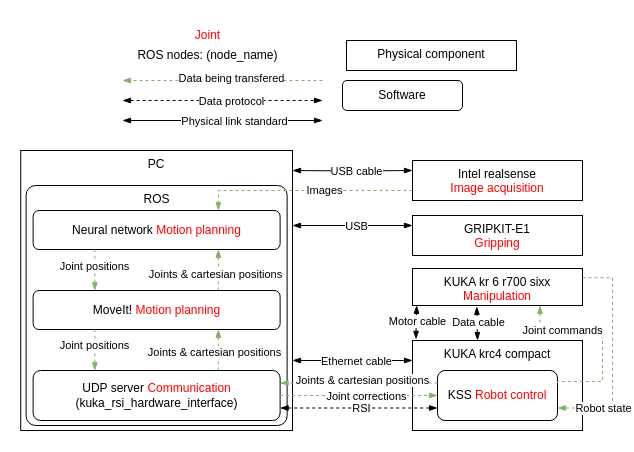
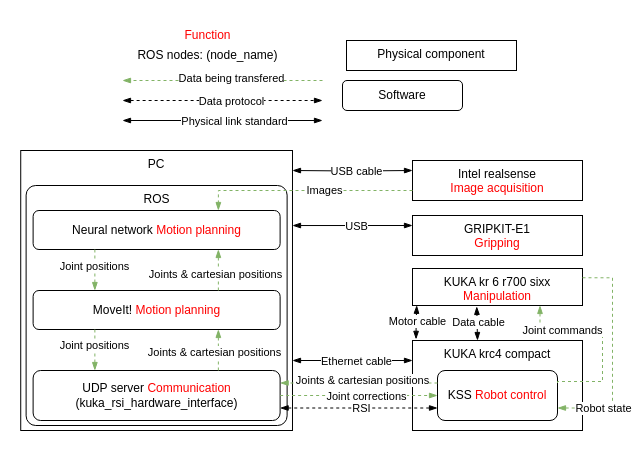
  <mxCell id="0" />
  <mxCell id="1" parent="0" />
  <mxCell id="2" value="KUKA kr 6 r700 sixx&lt;br&gt;&lt;font color=&quot;#ff0000&quot;&gt;Manipulation&lt;/font&gt;" style="rounded=0;whiteSpace=wrap;html=1;verticalAlign=top;" vertex="1" parent="1"><mxGeometry x="412" y="268" width="170" height="37" as="geometry" /></mxCell>
  <mxCell id="3" value="" style="group" vertex="1" connectable="0" parent="1"><mxGeometry x="72" y="150" width="220" height="280" as="geometry" /></mxCell>
  <mxCell id="4" value="PC" style="rounded=0;whiteSpace=wrap;html=1;verticalAlign=top;" parent="3" vertex="1"><mxGeometry x="-51.765" width="271.765" height="280" as="geometry" /></mxCell>
  <mxCell id="5" value="ROS" style="rounded=1;whiteSpace=wrap;html=1;verticalAlign=top;arcSize=4;" vertex="1" parent="3"><mxGeometry x="-46.38" y="35" width="261" height="240" as="geometry" /></mxCell>
  <mxCell id="6" value="Neural network&amp;nbsp;&lt;font color=&quot;#ff0000&quot;&gt;Motion planning&lt;/font&gt;" style="rounded=1;whiteSpace=wrap;html=1;" vertex="1" parent="3"><mxGeometry x="-39.382" y="60" width="247" height="39" as="geometry" /></mxCell>
  <mxCell id="7" value="UDP server &lt;font color=&quot;#ff0000&quot;&gt;Communication&lt;/font&gt;&lt;br&gt;(kuka_rsi_hardware_interface)" style="rounded=1;whiteSpace=wrap;html=1;" vertex="1" parent="3"><mxGeometry x="-39.382" y="220" width="247" height="50" as="geometry" /></mxCell>
  <mxCell id="8" style="edgeStyle=orthogonalEdgeStyle;rounded=0;orthogonalLoop=1;jettySize=auto;html=1;exitX=0.25;exitY=1;exitDx=0;exitDy=0;dashed=1;endArrow=blockThin;endFill=1;startArrow=none;startFill=0;fillColor=#d5e8d4;strokeColor=#82b366;entryX=0.25;entryY=0;entryDx=0;entryDy=0;" edge="1" parent="3" source="6" target="12"><mxGeometry relative="1" as="geometry"><mxPoint x="271.765" y="-60" as="sourcePoint" /><mxPoint x="-110" y="130" as="targetPoint" /></mxGeometry></mxCell>
  <mxCell id="9" value="Joint positions" style="edgeLabel;html=1;align=center;verticalAlign=middle;resizable=0;points=[];" vertex="1" connectable="0" parent="8"><mxGeometry x="0.114" y="1" relative="1" as="geometry"><mxPoint x="-2" y="-7" as="offset" /></mxGeometry></mxCell>
  <mxCell id="10" style="edgeStyle=orthogonalEdgeStyle;rounded=0;orthogonalLoop=1;jettySize=auto;html=1;exitX=0.75;exitY=0;exitDx=0;exitDy=0;dashed=1;endArrow=blockThin;endFill=1;startArrow=none;startFill=0;fillColor=#d5e8d4;strokeColor=#82b366;entryX=0.75;entryY=1;entryDx=0;entryDy=0;" edge="1" parent="3" source="7" target="12"><mxGeometry relative="1" as="geometry"><mxPoint x="270" y="-50" as="sourcePoint" /><mxPoint x="270" y="190" as="targetPoint" /><Array as="points" /></mxGeometry></mxCell>
  <mxCell id="11" value="Joints &amp;amp; cartesian positions" style="edgeLabel;html=1;align=center;verticalAlign=middle;resizable=0;points=[];" vertex="1" connectable="0" parent="10"><mxGeometry x="0.114" y="1" relative="1" as="geometry"><mxPoint x="-3" y="4" as="offset" /></mxGeometry></mxCell>
  <mxCell id="12" value="MoveIt! &lt;font color=&quot;#ff0000&quot;&gt;Motion planning&lt;/font&gt;" style="rounded=1;whiteSpace=wrap;html=1;" vertex="1" parent="3"><mxGeometry x="-39.382" y="140" width="247" height="39" as="geometry" /></mxCell>
  <mxCell id="13" style="edgeStyle=orthogonalEdgeStyle;rounded=0;orthogonalLoop=1;jettySize=auto;html=1;exitX=0.75;exitY=0;exitDx=0;exitDy=0;dashed=1;endArrow=blockThin;endFill=1;startArrow=none;startFill=0;fillColor=#d5e8d4;strokeColor=#82b366;entryX=0.75;entryY=1;entryDx=0;entryDy=0;" edge="1" parent="3" source="12" target="6"><mxGeometry relative="1" as="geometry"><mxPoint x="32" y="114" as="sourcePoint" /><mxPoint x="32" y="150" as="targetPoint" /></mxGeometry></mxCell>
  <mxCell id="14" value="Joints &amp;amp; cartesian positions" style="edgeLabel;html=1;align=center;verticalAlign=middle;resizable=0;points=[];" vertex="1" connectable="0" parent="13"><mxGeometry x="0.114" y="1" relative="1" as="geometry"><mxPoint x="-2" y="6" as="offset" /></mxGeometry></mxCell>
  <mxCell id="15" style="edgeStyle=orthogonalEdgeStyle;rounded=0;orthogonalLoop=1;jettySize=auto;html=1;exitX=0.25;exitY=1;exitDx=0;exitDy=0;dashed=1;endArrow=blockThin;endFill=1;startArrow=none;startFill=0;fillColor=#d5e8d4;strokeColor=#82b366;entryX=0.25;entryY=0;entryDx=0;entryDy=0;" edge="1" parent="3" source="12" target="7"><mxGeometry relative="1" as="geometry"><mxPoint x="32" y="114" as="sourcePoint" /><mxPoint x="32" y="150" as="targetPoint" /></mxGeometry></mxCell>
  <mxCell id="16" value="Joint positions" style="edgeLabel;html=1;align=center;verticalAlign=middle;resizable=0;points=[];" vertex="1" connectable="0" parent="15"><mxGeometry x="0.114" y="1" relative="1" as="geometry"><mxPoint x="-2" y="-8" as="offset" /></mxGeometry></mxCell>
  <mxCell id="17" value="" style="group;points=[[0,0,0,0,0],[0,0.25,0,0,0],[0,0.5,0,0,0],[0,0.75,0,0,0],[0,1,0,0,0],[0.25,0,0,0,0],[0.25,1,0,0,0],[0.5,0,0,0,0],[0.5,1,0,0,0],[0.75,0,0,0,0],[0.75,1,0,0,0],[1,0,0,0,0],[1,0.25,0,0,0],[1,0.5,0,0,0],[1,0.75,0,0,0],[1,1,0,0,0]];" vertex="1" connectable="0" parent="1"><mxGeometry x="412" y="310" width="170" height="120" as="geometry" /></mxCell>
  <mxCell id="18" value="KUKA krc4 compact" style="rounded=0;whiteSpace=wrap;html=1;verticalAlign=top;" vertex="1" parent="17"><mxGeometry y="30" width="170" height="90" as="geometry" /></mxCell>
  <mxCell id="19" value="KSS &lt;font color=&quot;#ff0000&quot;&gt;Robot control&lt;/font&gt;" style="rounded=1;whiteSpace=wrap;html=1;" vertex="1" parent="17"><mxGeometry x="25" y="60" width="120" height="50" as="geometry" /></mxCell>
  <mxCell id="20" style="edgeStyle=orthogonalEdgeStyle;rounded=0;orthogonalLoop=1;jettySize=auto;html=1;exitX=1;exitY=0.75;exitDx=0;exitDy=0;endArrow=blockThin;endFill=1;startArrow=blockThin;startFill=1;" edge="1" parent="1" source="4"><mxGeometry relative="1" as="geometry"><mxPoint x="412" y="360" as="targetPoint" /></mxGeometry></mxCell>
  <mxCell id="21" value="Ethernet cable" style="edgeLabel;html=1;align=center;verticalAlign=middle;resizable=0;points=[];" vertex="1" connectable="0" parent="20"><mxGeometry x="0.175" relative="1" as="geometry"><mxPoint x="-7" as="offset" /></mxGeometry></mxCell>
  <mxCell id="22" style="edgeStyle=orthogonalEdgeStyle;rounded=0;orthogonalLoop=1;jettySize=auto;html=1;endArrow=blockThin;endFill=1;startArrow=blockThin;startFill=1;exitX=0.021;exitY=-0.013;exitDx=0;exitDy=0;exitPerimeter=0;entryX=0.025;entryY=0.995;entryDx=0;entryDy=0;entryPerimeter=0;" edge="1" parent="1" source="18" target="2"><mxGeometry relative="1" as="geometry"><mxPoint x="412" y="330" as="sourcePoint" /><mxPoint x="416" y="306" as="targetPoint" /><Array as="points"><mxPoint x="416" y="323" /><mxPoint x="416" y="323" /></Array></mxGeometry></mxCell>
  <mxCell id="23" value="Motor cable " style="edgeLabel;html=1;align=center;verticalAlign=middle;resizable=0;points=[];" vertex="1" connectable="0" parent="22"><mxGeometry x="0.248" y="-1" relative="1" as="geometry"><mxPoint y="3" as="offset" /></mxGeometry></mxCell>
  <mxCell id="24" style="edgeStyle=orthogonalEdgeStyle;rounded=0;orthogonalLoop=1;jettySize=auto;html=1;exitX=1;exitY=0.75;exitDx=0;exitDy=0;entryX=0;entryY=0.75;entryDx=0;entryDy=0;dashed=1;endArrow=blockThin;endFill=1;startArrow=blockThin;startFill=1;" edge="1" parent="1" source="7" target="19"><mxGeometry relative="1" as="geometry" /></mxCell>
  <mxCell id="25" value="RSI" style="edgeLabel;html=1;align=center;verticalAlign=middle;resizable=0;points=[];" vertex="1" connectable="0" parent="24"><mxGeometry x="0.239" relative="1" as="geometry"><mxPoint x="-16" as="offset" /></mxGeometry></mxCell>
  <mxCell id="26" style="edgeStyle=orthogonalEdgeStyle;rounded=0;orthogonalLoop=1;jettySize=auto;html=1;exitX=0;exitY=0.25;exitDx=0;exitDy=0;dashed=1;endArrow=blockThin;endFill=1;startArrow=none;startFill=0;fillColor=#d5e8d4;strokeColor=#82b366;entryX=1;entryY=0.25;entryDx=0;entryDy=0;" edge="1" parent="1" source="19" target="7"><mxGeometry relative="1" as="geometry"><mxPoint x="274" y="381" as="sourcePoint" /><mxPoint x="402" y="382" as="targetPoint" /></mxGeometry></mxCell>
  <mxCell id="27" value="Joints &amp;amp; cartesian positions" style="edgeLabel;html=1;align=center;verticalAlign=middle;resizable=0;points=[];" vertex="1" connectable="0" parent="26"><mxGeometry x="0.114" y="1" relative="1" as="geometry"><mxPoint x="12" y="-4" as="offset" /></mxGeometry></mxCell>
  <mxCell id="28" value="ROS nodes: (node_name)&lt;br&gt;" style="text;html=1;align=center;verticalAlign=middle;resizable=0;points=[];autosize=1;strokeColor=none;fillColor=none;" vertex="1" parent="1"><mxGeometry x="127" y="40" width="160" height="30" as="geometry" /></mxCell>
  <mxCell id="29" style="edgeStyle=orthogonalEdgeStyle;rounded=0;orthogonalLoop=1;jettySize=auto;html=1;exitX=0;exitY=0.25;exitDx=0;exitDy=0;dashed=1;endArrow=blockThin;endFill=1;startArrow=none;startFill=0;fillColor=#d5e8d4;strokeColor=#82b366;entryX=1;entryY=0.25;entryDx=0;entryDy=0;" edge="1" parent="1"><mxGeometry relative="1" as="geometry"><mxPoint x="322" y="80" as="sourcePoint" /><mxPoint x="122" y="80" as="targetPoint" /></mxGeometry></mxCell>
  <mxCell id="30" value="Data being transfered" style="edgeLabel;html=1;align=center;verticalAlign=middle;resizable=0;points=[];" vertex="1" connectable="0" parent="29"><mxGeometry x="0.114" y="1" relative="1" as="geometry"><mxPoint x="19" y="-4" as="offset" /></mxGeometry></mxCell>
  <mxCell id="31" style="edgeStyle=orthogonalEdgeStyle;rounded=0;orthogonalLoop=1;jettySize=auto;html=1;exitX=1;exitY=0.75;exitDx=0;exitDy=0;entryX=0;entryY=0.75;entryDx=0;entryDy=0;dashed=1;endArrow=blockThin;endFill=1;startArrow=blockThin;startFill=1;" edge="1" parent="1"><mxGeometry relative="1" as="geometry"><mxPoint x="122" y="100" as="sourcePoint" /><mxPoint x="322" y="100" as="targetPoint" /></mxGeometry></mxCell>
  <mxCell id="32" value="Data protocol" style="edgeLabel;html=1;align=center;verticalAlign=middle;resizable=0;points=[];" vertex="1" connectable="0" parent="31"><mxGeometry x="0.239" relative="1" as="geometry"><mxPoint x="-16" as="offset" /></mxGeometry></mxCell>
  <mxCell id="33" style="edgeStyle=orthogonalEdgeStyle;rounded=0;orthogonalLoop=1;jettySize=auto;html=1;exitX=1;exitY=0.25;exitDx=0;exitDy=0;endArrow=blockThin;endFill=1;startArrow=blockThin;startFill=1;" edge="1" parent="1"><mxGeometry relative="1" as="geometry"><mxPoint x="122" y="120" as="sourcePoint" /><mxPoint x="322" y="120" as="targetPoint" /></mxGeometry></mxCell>
  <mxCell id="34" value="Physical link standard" style="edgeLabel;html=1;align=center;verticalAlign=middle;resizable=0;points=[];" vertex="1" connectable="0" parent="33"><mxGeometry x="0.175" relative="1" as="geometry"><mxPoint x="-7" as="offset" /></mxGeometry></mxCell>
  <mxCell id="35" value="" style="group;points=[[0,0,0,0,0],[0,0.25,0,0,0],[0,0.5,0,0,0],[0,0.75,0,0,0],[0,1,0,0,0],[0.25,0,0,0,0],[0.25,1,0,0,0],[0.5,0,0,0,0],[0.5,1,0,0,0],[0.75,0,0,0,0],[0.75,1,0,0,0],[1,0,0,0,0],[1,0.25,0,0,0],[1,0.5,0,0,0],[1,0.75,0,0,0],[1,1,0,0,0]];" vertex="1" connectable="0" parent="1"><mxGeometry x="346" y="40" width="170" height="30" as="geometry" /></mxCell>
  <mxCell id="36" value="Physical component" style="rounded=0;whiteSpace=wrap;html=1;verticalAlign=top;" vertex="1" parent="35"><mxGeometry width="170" height="30" as="geometry" /></mxCell>
  <mxCell id="37" value="Software" style="rounded=1;whiteSpace=wrap;html=1;" vertex="1" parent="1"><mxGeometry x="342" y="80" width="120" height="30" as="geometry" /></mxCell>
  <mxCell id="38" style="edgeStyle=orthogonalEdgeStyle;rounded=0;orthogonalLoop=1;jettySize=auto;html=1;endArrow=blockThin;endFill=1;startArrow=blockThin;startFill=1;entryX=0.378;entryY=1.026;entryDx=0;entryDy=0;entryPerimeter=0;" edge="1" parent="1"><mxGeometry relative="1" as="geometry"><mxPoint x="477" y="340" as="sourcePoint" /><mxPoint x="476.26" y="305.962" as="targetPoint" /><Array as="points" /></mxGeometry></mxCell>
  <mxCell id="39" value="Data cable " style="edgeLabel;html=1;align=center;verticalAlign=middle;resizable=0;points=[];" vertex="1" connectable="0" parent="38"><mxGeometry x="0.248" y="-1" relative="1" as="geometry"><mxPoint y="3" as="offset" /></mxGeometry></mxCell>
  <mxCell id="40" style="edgeStyle=orthogonalEdgeStyle;rounded=0;orthogonalLoop=1;jettySize=auto;html=1;exitX=1;exitY=0.5;exitDx=0;exitDy=0;dashed=1;endArrow=blockThin;endFill=1;startArrow=none;startFill=0;fillColor=#d5e8d4;strokeColor=#82b366;entryX=0;entryY=0.5;entryDx=0;entryDy=0;" edge="1" parent="1" source="7" target="19"><mxGeometry relative="1" as="geometry"><mxPoint x="332" y="90" as="sourcePoint" /><mxPoint x="132" y="90" as="targetPoint" /></mxGeometry></mxCell>
  <mxCell id="41" value="Joint corrections" style="edgeLabel;html=1;align=center;verticalAlign=middle;resizable=0;points=[];" vertex="1" connectable="0" parent="40"><mxGeometry x="0.114" y="1" relative="1" as="geometry"><mxPoint x="-2" y="1" as="offset" /></mxGeometry></mxCell>
  <mxCell id="42" value="Intel realsense&lt;br&gt;&lt;font color=&quot;#ff0000&quot;&gt;Image acquisition&lt;/font&gt;" style="rounded=0;whiteSpace=wrap;html=1;verticalAlign=top;" vertex="1" parent="1"><mxGeometry x="412" y="160" width="170" height="40" as="geometry" /></mxCell>
  <mxCell id="43" style="edgeStyle=orthogonalEdgeStyle;rounded=0;orthogonalLoop=1;jettySize=auto;html=1;endArrow=blockThin;endFill=1;startArrow=blockThin;startFill=1;entryX=0;entryY=0.25;entryDx=0;entryDy=0;" edge="1" parent="1" target="42"><mxGeometry relative="1" as="geometry"><mxPoint x="292" y="170" as="sourcePoint" /><mxPoint x="332" y="130" as="targetPoint" /></mxGeometry></mxCell>
  <mxCell id="44" value="USB cable" style="edgeLabel;html=1;align=center;verticalAlign=middle;resizable=0;points=[];" vertex="1" connectable="0" parent="43"><mxGeometry x="0.175" relative="1" as="geometry"><mxPoint x="-7" as="offset" /></mxGeometry></mxCell>
- <mxCell id="45" value="&lt;font color=&quot;#ff0000&quot;&gt;Joint&lt;/font&gt;" style="text;html=1;align=center;verticalAlign=middle;resizable=0;points=[];autosize=1;strokeColor=none;fillColor=none;" vertex="1" parent="1"><mxGeometry x="172" y="20" width="70" height="30" as="geometry" /></mxCell>
+ <mxCell id="45" value="&lt;font color=&quot;#ff0000&quot;&gt;Function&lt;/font&gt;" style="text;html=1;align=center;verticalAlign=middle;resizable=0;points=[];autosize=1;strokeColor=none;fillColor=none;" vertex="1" parent="1"><mxGeometry x="172" y="20" width="70" height="30" as="geometry" /></mxCell>
  <mxCell id="46" value="GRIPKIT-E1&lt;br&gt;&lt;font color=&quot;#ff0000&quot;&gt;Gripping&lt;/font&gt;" style="rounded=0;whiteSpace=wrap;html=1;verticalAlign=top;" vertex="1" parent="1"><mxGeometry x="412" y="215" width="170" height="40" as="geometry" /></mxCell>
  <mxCell id="47" style="edgeStyle=orthogonalEdgeStyle;rounded=0;orthogonalLoop=1;jettySize=auto;html=1;exitX=0;exitY=0.75;exitDx=0;exitDy=0;dashed=1;endArrow=blockThin;endFill=1;startArrow=none;startFill=0;fillColor=#d5e8d4;strokeColor=#82b366;entryX=0.75;entryY=0;entryDx=0;entryDy=0;" edge="1" parent="1" source="42" target="6"><mxGeometry relative="1" as="geometry"><mxPoint x="332" y="90" as="sourcePoint" /><mxPoint x="132" y="90" as="targetPoint" /><Array as="points"><mxPoint x="218" y="190" /></Array></mxGeometry></mxCell>
  <mxCell id="48" value="Images" style="edgeLabel;html=1;align=center;verticalAlign=middle;resizable=0;points=[];" vertex="1" connectable="0" parent="47"><mxGeometry x="0.114" y="1" relative="1" as="geometry"><mxPoint x="30" y="-2" as="offset" /></mxGeometry></mxCell>
  <mxCell id="49" style="edgeStyle=orthogonalEdgeStyle;rounded=0;orthogonalLoop=1;jettySize=auto;html=1;exitX=1;exitY=0.268;exitDx=0;exitDy=0;endArrow=blockThin;endFill=1;startArrow=blockThin;startFill=1;entryX=0;entryY=0.25;entryDx=0;entryDy=0;exitPerimeter=0;" edge="1" parent="1" source="4" target="46"><mxGeometry relative="1" as="geometry"><mxPoint x="132" y="130" as="sourcePoint" /><mxPoint x="332" y="130" as="targetPoint" /></mxGeometry></mxCell>
  <mxCell id="50" value="USB" style="edgeLabel;html=1;align=center;verticalAlign=middle;resizable=0;points=[];" vertex="1" connectable="0" parent="49"><mxGeometry x="0.175" relative="1" as="geometry"><mxPoint x="-7" as="offset" /></mxGeometry></mxCell>
  <mxCell id="51" style="edgeStyle=orthogonalEdgeStyle;rounded=0;orthogonalLoop=1;jettySize=auto;html=1;dashed=1;endArrow=blockThin;endFill=1;startArrow=none;startFill=0;fillColor=#d5e8d4;strokeColor=#82b366;entryX=0.75;entryY=1;entryDx=0;entryDy=0;exitX=1;exitY=0.25;exitDx=0;exitDy=0;" edge="1" parent="1" source="19" target="2"><mxGeometry relative="1" as="geometry"><mxPoint x="557" y="399.25" as="sourcePoint" /><mxPoint x="582" y="300" as="targetPoint" /><Array as="points"><mxPoint x="557" y="381" /><mxPoint x="602" y="381" /><mxPoint x="602" y="330" /><mxPoint x="539" y="330" /></Array></mxGeometry></mxCell>
  <mxCell id="52" value="Joint commands" style="edgeLabel;html=1;align=center;verticalAlign=middle;resizable=0;points=[];" vertex="1" connectable="0" parent="51"><mxGeometry x="0.114" y="1" relative="1" as="geometry"><mxPoint x="-35" y="-2" as="offset" /></mxGeometry></mxCell>
  <mxCell id="53" style="edgeStyle=orthogonalEdgeStyle;rounded=0;orthogonalLoop=1;jettySize=auto;html=1;exitX=1;exitY=0.25;exitDx=0;exitDy=0;dashed=1;endArrow=blockThin;endFill=1;startArrow=none;startFill=0;fillColor=#d5e8d4;strokeColor=#82b366;entryX=1;entryY=0.75;entryDx=0;entryDy=0;" edge="1" parent="1" source="2" target="19"><mxGeometry relative="1" as="geometry"><mxPoint x="132" y="90" as="sourcePoint" /><mxPoint x="332" y="90" as="targetPoint" /><Array as="points"><mxPoint x="612" y="277" /><mxPoint x="612" y="408" /></Array></mxGeometry></mxCell>
  <mxCell id="54" value="Robot state" style="edgeLabel;html=1;align=center;verticalAlign=middle;resizable=0;points=[];" vertex="1" connectable="0" parent="53"><mxGeometry x="0.114" y="1" relative="1" as="geometry"><mxPoint x="-11" y="40" as="offset" /></mxGeometry></mxCell>
